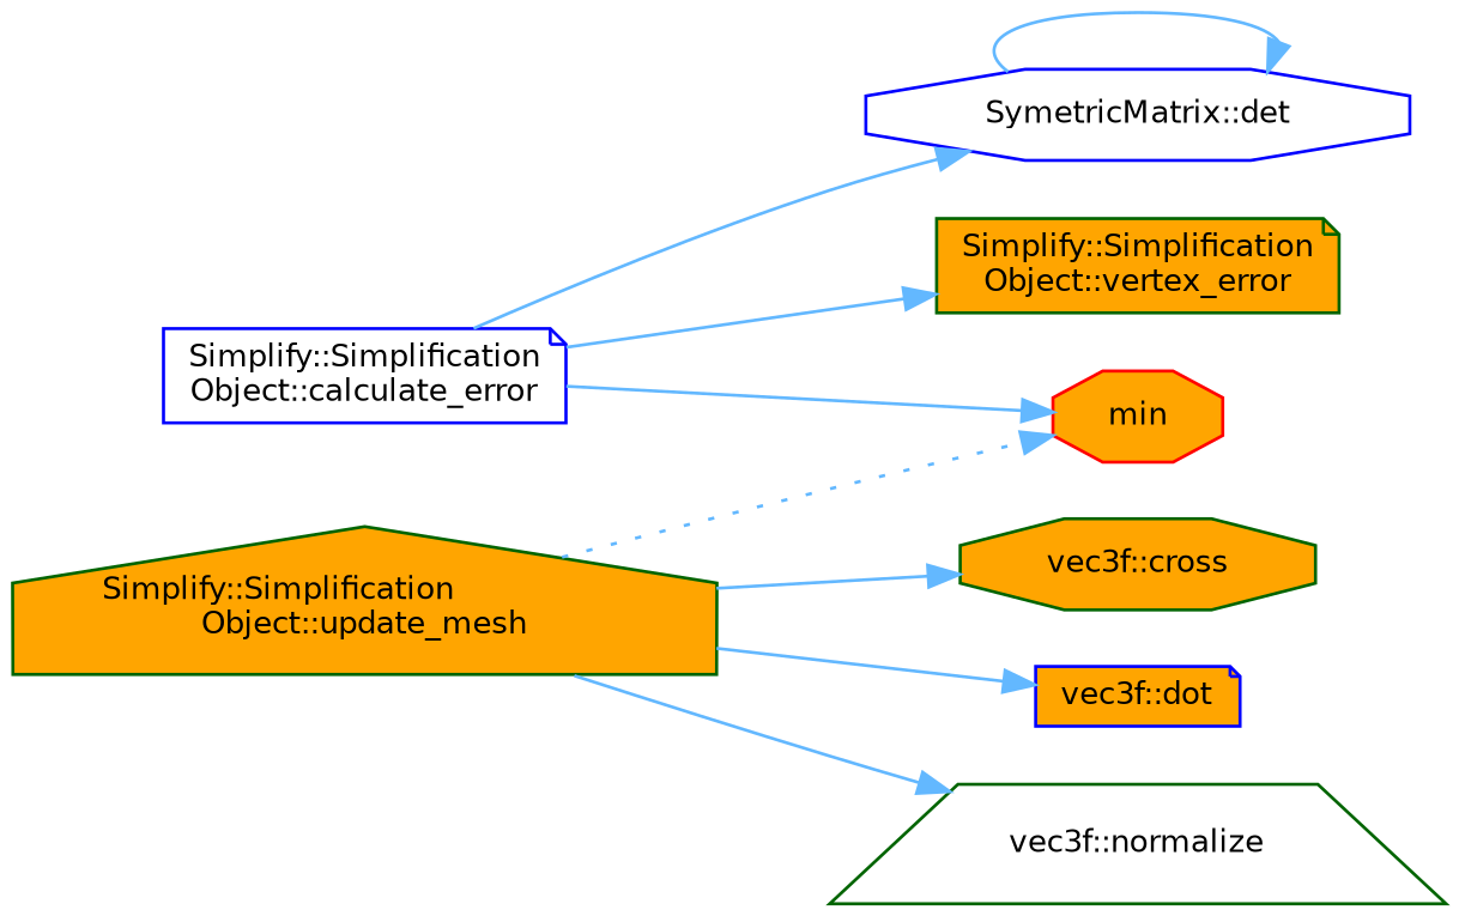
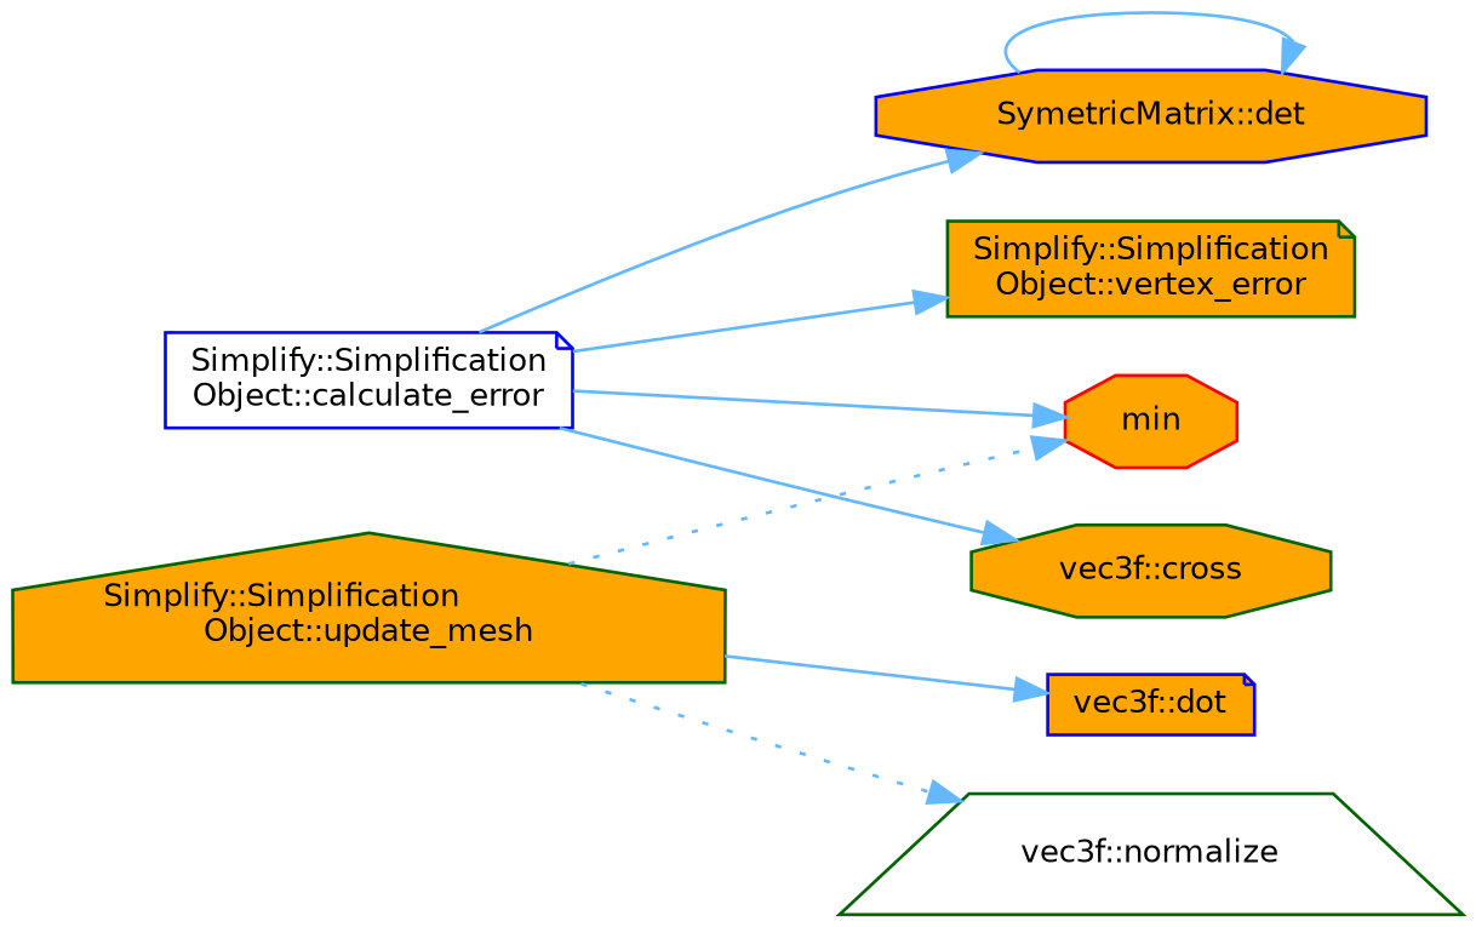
  digraph {
    rankdir=LR
    node [color=darkgreen fillcolor=orange fontname=Helvetica fontsize=10 shape=octagon style=filled]
    edge [color=steelblue1 fontname=Helvetica fontsize=10 labelfontname=Helvetica labelfontsize=10 style=solid]
    n1 [fontcolor=black height=0.2 label="Simplify::Simplification\lObject::update_mesh" shape=house width=0.4]
    n2 [color=red height=0.2 label=min width=0.4]
    n3 [height=0.2 label="vec3f::cross" width=0.4]
    n4 [color=blue height=0.2 label="vec3f::dot" shape=note width=0.4]
    n5 [fillcolor=white height=0.2 label="vec3f::normalize" shape=trapezium width=0.4]
    n6 [color=blue fillcolor=white height=0.2 label="Simplify::Simplification\lObject::calculate_error" shape=note width=0.4]
-   n7 [color=blue fillcolor=white height=0.2 label="SymetricMatrix::det" width=0.4]
+   n7 [color=blue height=0.2 label="SymetricMatrix::det" width=0.4]
    n8 [height=0.2 label="Simplify::Simplification\lObject::vertex_error" shape=note width=0.4]
    n1 -> n2 [style=dotted]
-   n1 -> n3
+   n6 -> n3
    n1 -> n4
-   n1 -> n5
+   n1 -> n5 [style=dotted]
    n6 -> n2
    n6 -> n7
    n6 -> n8
    n7 -> n7
  }
